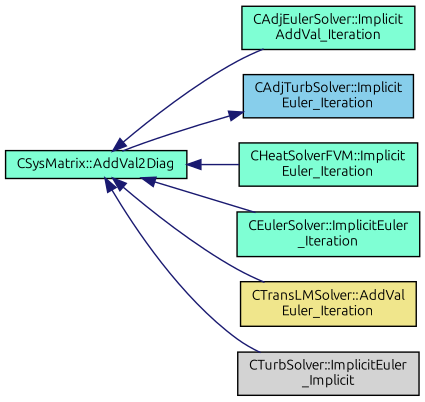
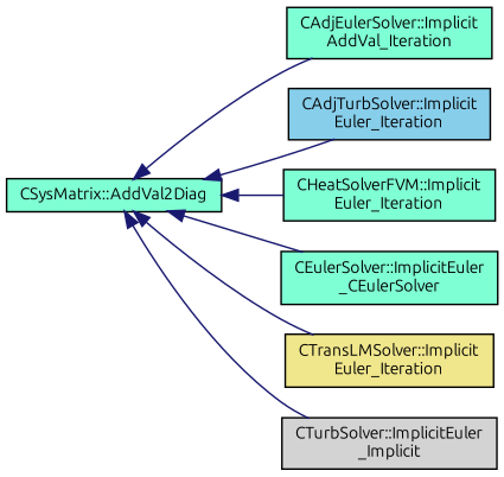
  digraph {
    fontname=Ubuntu
    rankdir=LR
    node [color=black fillcolor=aquamarine fontname=Ubuntu fontsize=10 shape=record style=filled]
    edge [color=midnightblue dir=back fontname=Ubuntu fontsize=10 labelfontname=Helvetica labelfontsize=10 style=solid]
    n1 [fontcolor=black height=0.2 label="CSysMatrix::AddVal2Diag" width=0.4]
    n2 [height=0.2 label="CAdjEulerSolver::Implicit\lAddVal_Iteration" width=0.4]
    n3 [fillcolor=skyblue height=0.2 label="CAdjTurbSolver::Implicit\lEuler_Iteration" width=0.4]
    n4 [height=0.2 label="CHeatSolverFVM::Implicit\lEuler_Iteration" width=0.4]
-   n5 [height=0.2 label="CEulerSolver::ImplicitEuler\l_Iteration" width=0.4]
-   n6 [fillcolor=khaki height=0.2 label="CTransLMSolver::AddVal\lEuler_Iteration" width=0.4]
+   n5 [height=0.2 label="CEulerSolver::ImplicitEuler\l_CEulerSolver" width=0.4]
+   n6 [fillcolor=khaki height=0.2 label="CTransLMSolver::Implicit\lEuler_Iteration" width=0.4]
    n7 [fillcolor=lightgrey height=0.2 label="CTurbSolver::ImplicitEuler\l_Implicit" width=0.4]
    n1 -> n2
-   n3 -> n1
+   n1 -> n3
    n1 -> n4
    n1 -> n5
    n1 -> n6
    n1 -> n7
  }
